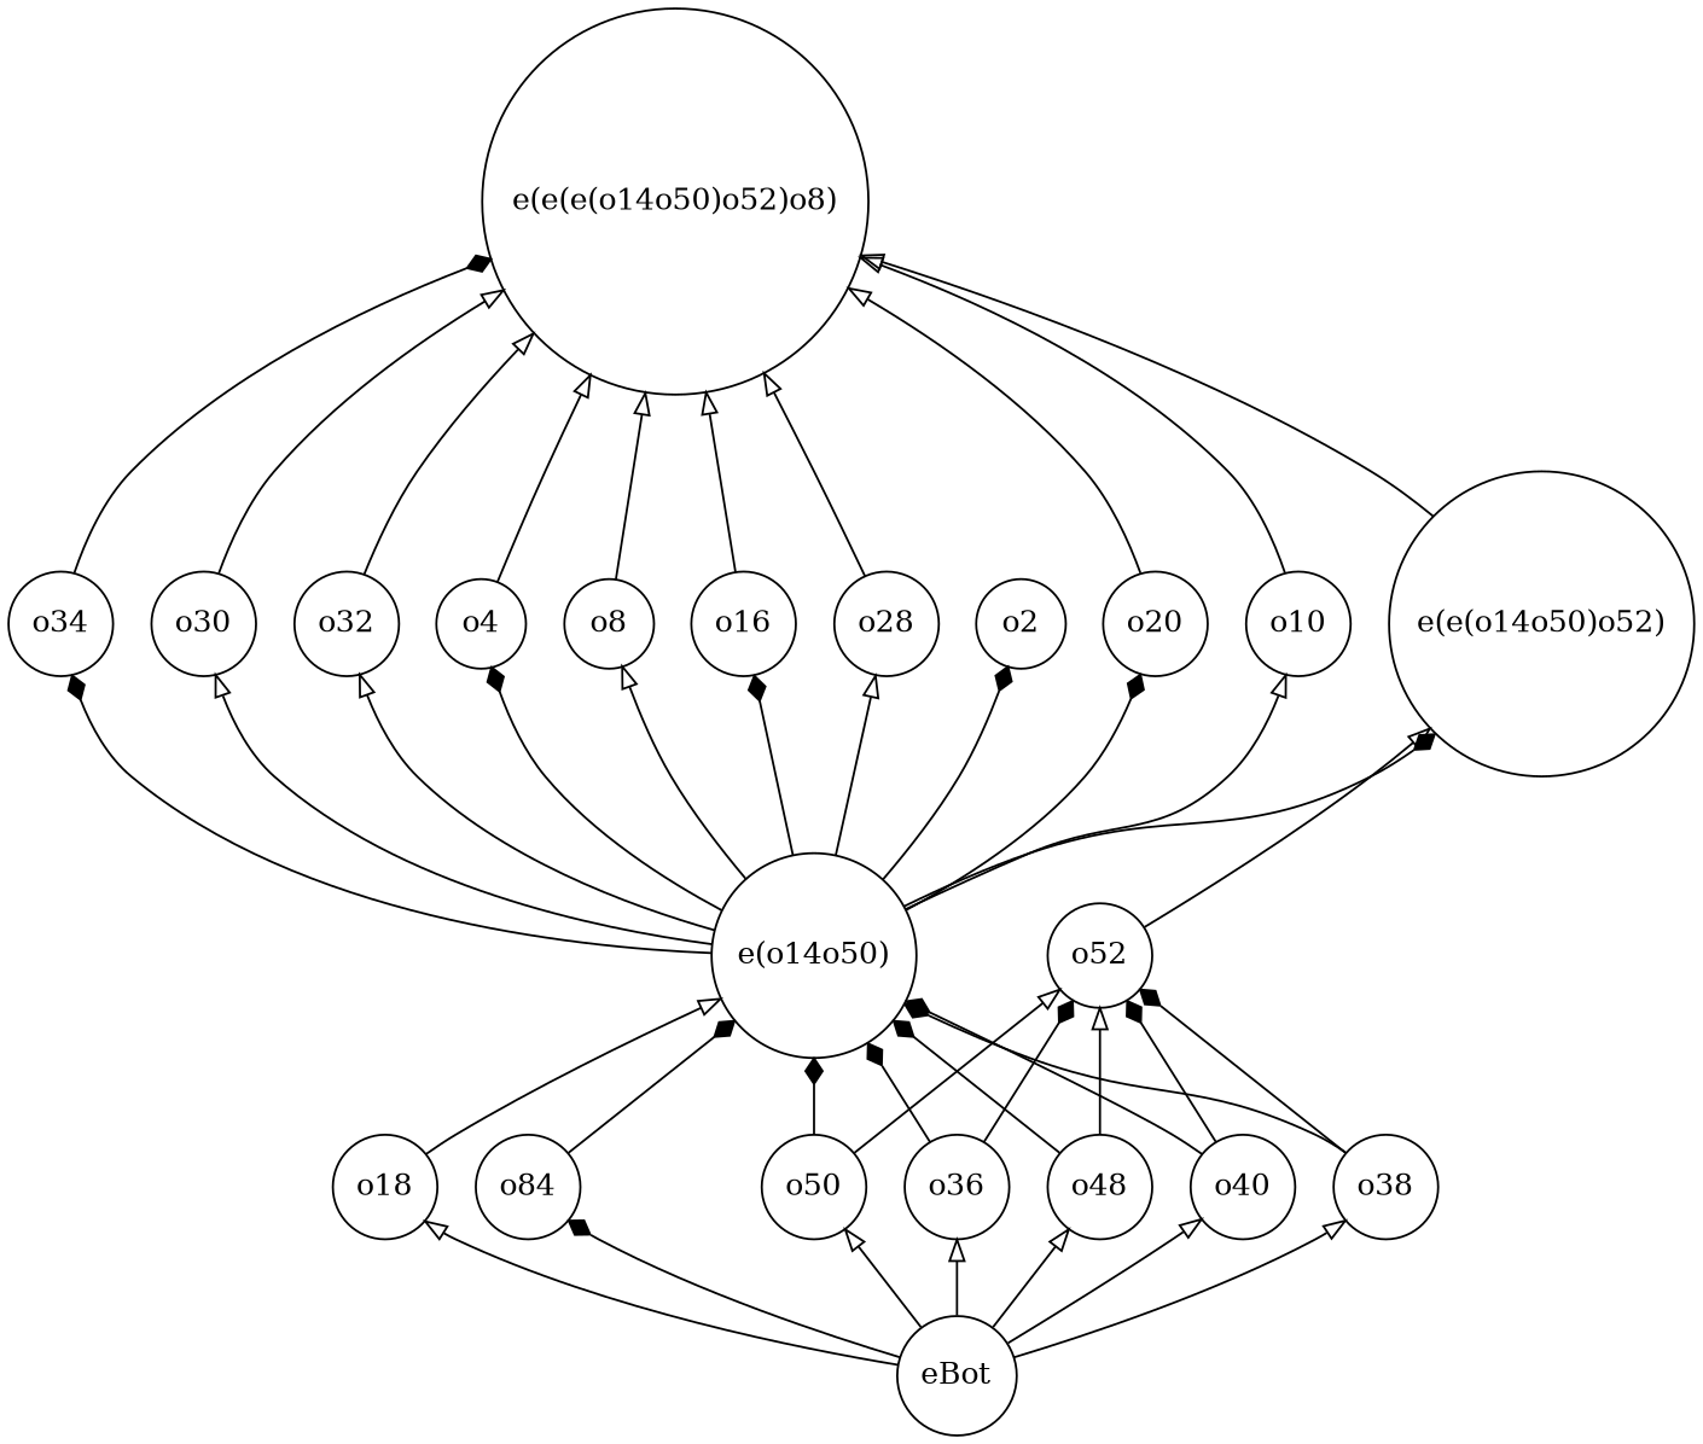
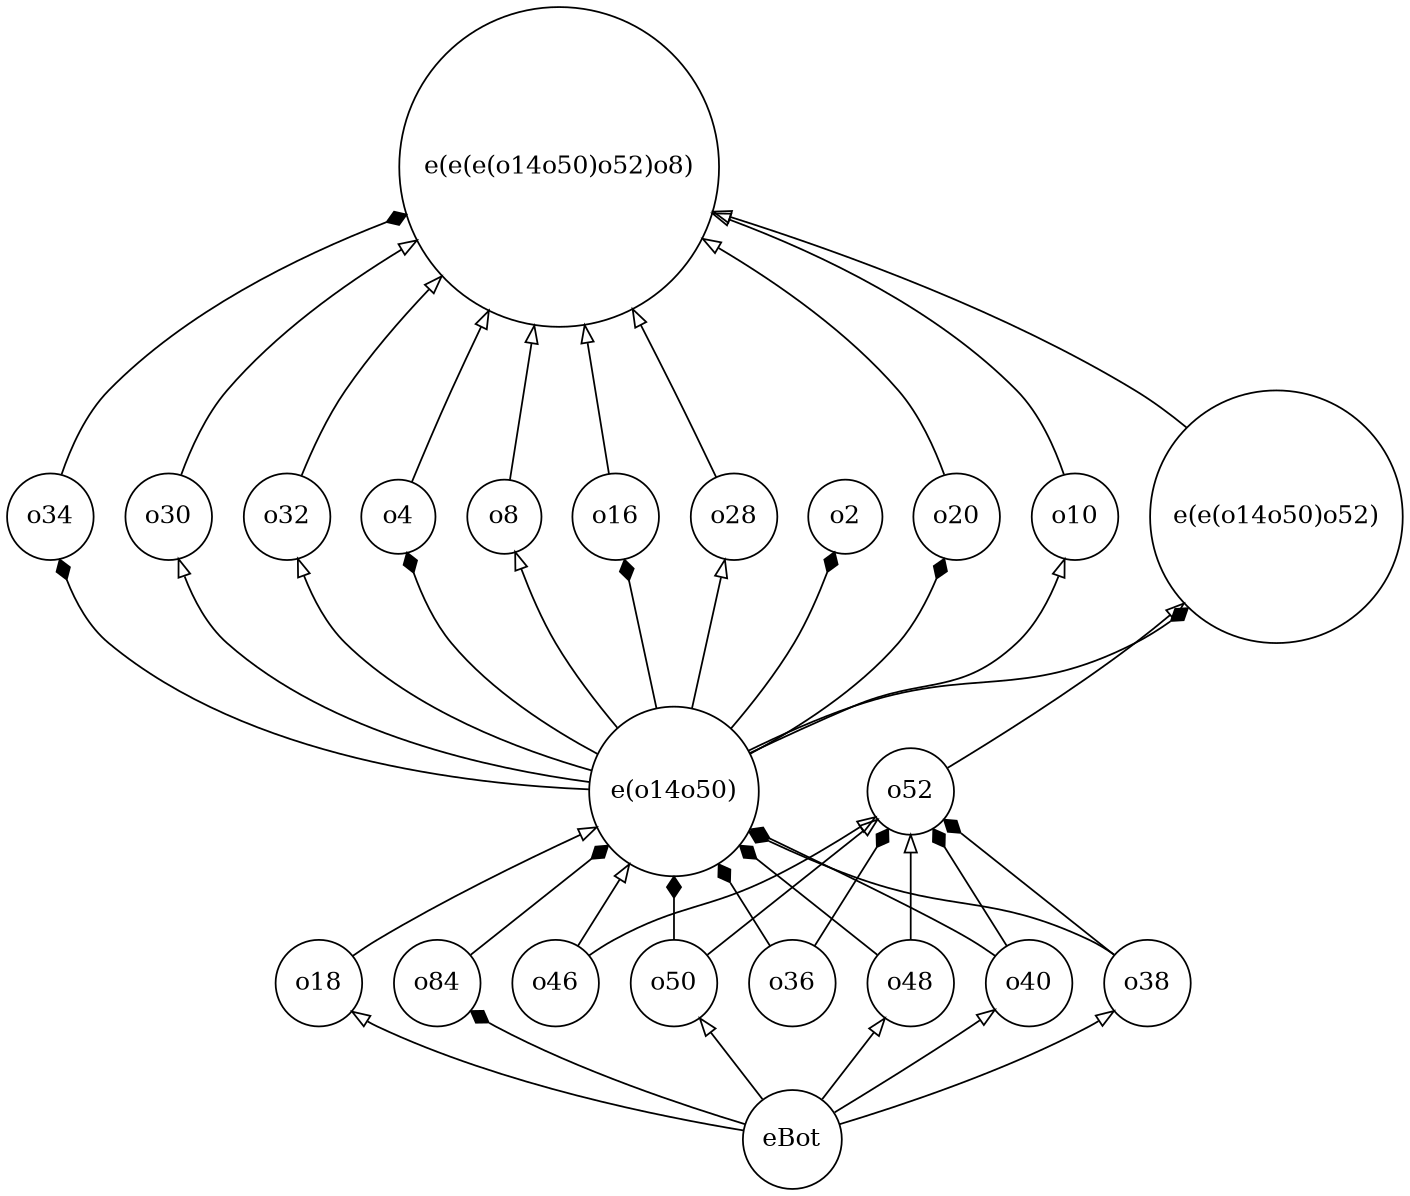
  strict digraph {
    fontname="DejaVu Serif"
    rankdir=BT
    node [fontname="DejaVu Serif" shape=circle]
    edge [arrowhead=onormal fontname="DejaVu Serif"]
    eBot [height=0.77632 width=0.77632]
    o40 [height=0.68605 width=0.68605]
    o38 [height=0.68605 width=0.68605]
    o50 [height=0.68605 width=0.68605]
    o36 [height=0.68605 width=0.68605]
    o48 [height=0.68605 width=0.68605]
    o18 [height=0.68605 width=0.68605]
    n8 [height=0.68605 label=o84 width=0.68605]
    o52 [height=0.68605 width=0.68605]
    "e(o14o50)" [height=1.336 width=1.336]
+   o46 [height=0.68605 width=0.68605]
    "e(e(o14o50)o52)" [height=1.9859 width=1.9859]
    o8 [height=0.55967 width=0.55967]
    o16 [height=0.68605 width=0.68605]
    o28 [height=0.68605 width=0.68605]
    o20 [height=0.68605 width=0.68605]
    o10 [height=0.68605 width=0.68605]
    o34 [height=0.68605 width=0.68605]
    o30 [height=0.68605 width=0.68605]
    o32 [height=0.68605 width=0.68605]
    o4 [height=0.55967 width=0.55967]
    o2 [height=0.55967 width=0.55967]
    "e(e(e(o14o50)o52)o8)" [height=2.5095 width=2.5095]
    eBot -> o40
    eBot -> o38
    eBot -> o50
-   eBot -> o36
    eBot -> o48
    eBot -> o18
    eBot -> n8 [arrowhead=diamond]
    o40 -> o52 [arrowhead=diamond]
    o40 -> "e(o14o50)" [arrowhead=diamond]
    o38 -> o52 [arrowhead=diamond]
    o38 -> "e(o14o50)" [arrowhead=diamond]
    o50 -> o52
    o50 -> "e(o14o50)" [arrowhead=diamond]
    o36 -> o52 [arrowhead=diamond]
    o36 -> "e(o14o50)" [arrowhead=diamond]
    o48 -> o52
    o48 -> "e(o14o50)" [arrowhead=diamond]
    o18 -> "e(o14o50)"
    n8 -> "e(o14o50)" [arrowhead=diamond]
    o52 -> "e(e(o14o50)o52)"
    "e(o14o50)" -> "e(e(o14o50)o52)" [arrowhead=diamond]
    "e(o14o50)" -> o8
    "e(o14o50)" -> o16 [arrowhead=diamond]
    "e(o14o50)" -> o28
    "e(o14o50)" -> o20 [arrowhead=diamond]
    "e(o14o50)" -> o10
    "e(o14o50)" -> o34 [arrowhead=diamond]
    "e(o14o50)" -> o30
    "e(o14o50)" -> o32
    "e(o14o50)" -> o4 [arrowhead=diamond]
    "e(o14o50)" -> o2 [arrowhead=diamond]
+   o46 -> o52
+   o46 -> "e(o14o50)"
    "e(e(o14o50)o52)" -> "e(e(e(o14o50)o52)o8)"
    o8 -> "e(e(e(o14o50)o52)o8)"
    o16 -> "e(e(e(o14o50)o52)o8)"
    o28 -> "e(e(e(o14o50)o52)o8)"
    o20 -> "e(e(e(o14o50)o52)o8)"
    o10 -> "e(e(e(o14o50)o52)o8)"
    o34 -> "e(e(e(o14o50)o52)o8)" [arrowhead=diamond]
    o30 -> "e(e(e(o14o50)o52)o8)"
    o32 -> "e(e(e(o14o50)o52)o8)"
    o4 -> "e(e(e(o14o50)o52)o8)"
  }
